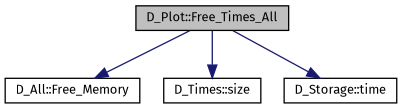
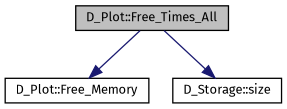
  digraph {
    fontname="Fira Sans"
    rankdir=TB
    node [color=black fillcolor=white fontname="Fira Sans" fontsize=10 shape=record style=filled]
    edge [color=midnightblue fontname="Fira Sans" fontsize=10 labelfontname=Helvetica labelfontsize=10 style=solid]
    n1 [fillcolor=grey75 fontcolor=black height=0.2 label="D_Plot::Free_Times_All" width=0.4]
-   n2 [height=0.2 label="D_All::Free_Memory" width=0.4]
-   n3 [height=0.2 label="D_Times::size" width=0.4]
-   n4 [height=0.2 label="D_Storage::time" width=0.4]
+   n2 [height=0.2 label="D_Plot::Free_Memory" width=0.4]
+   n3 [height=0.2 label="D_Storage::size" width=0.4]
    n1 -> n2
    n1 -> n3
-   n1 -> n4
  }
